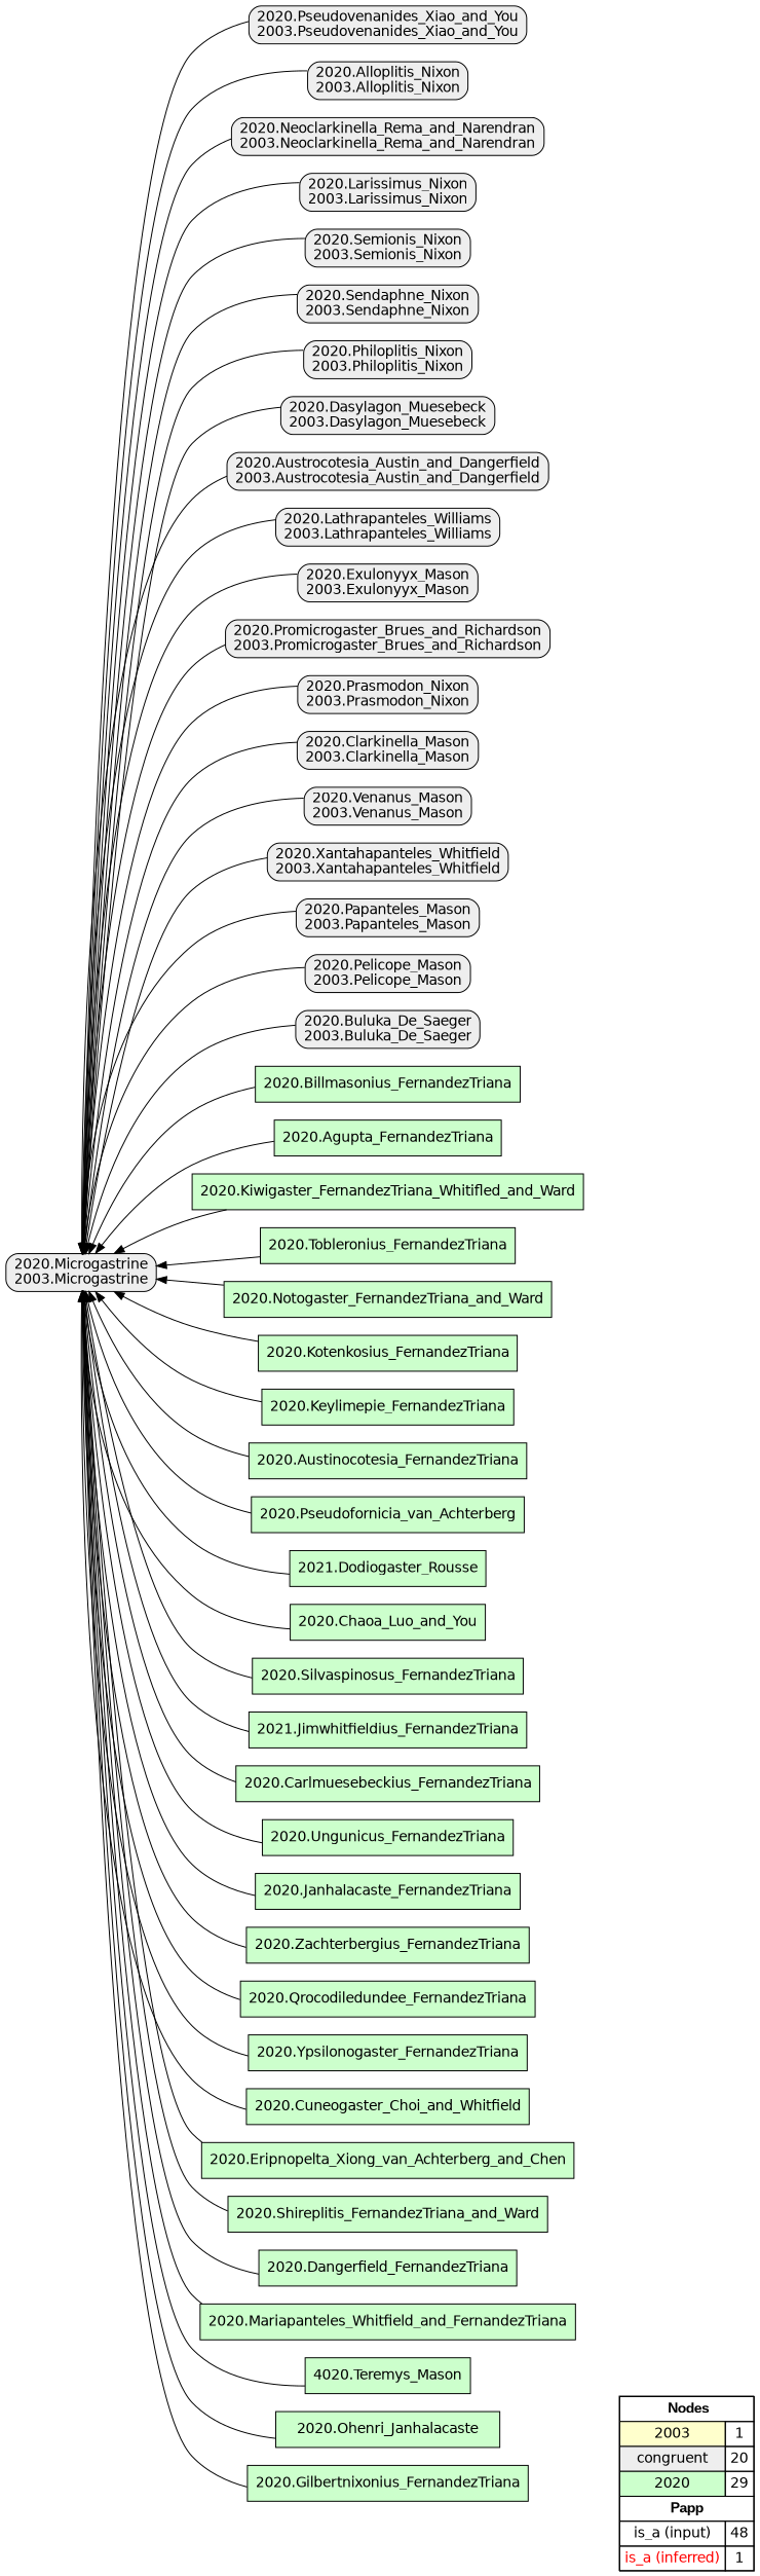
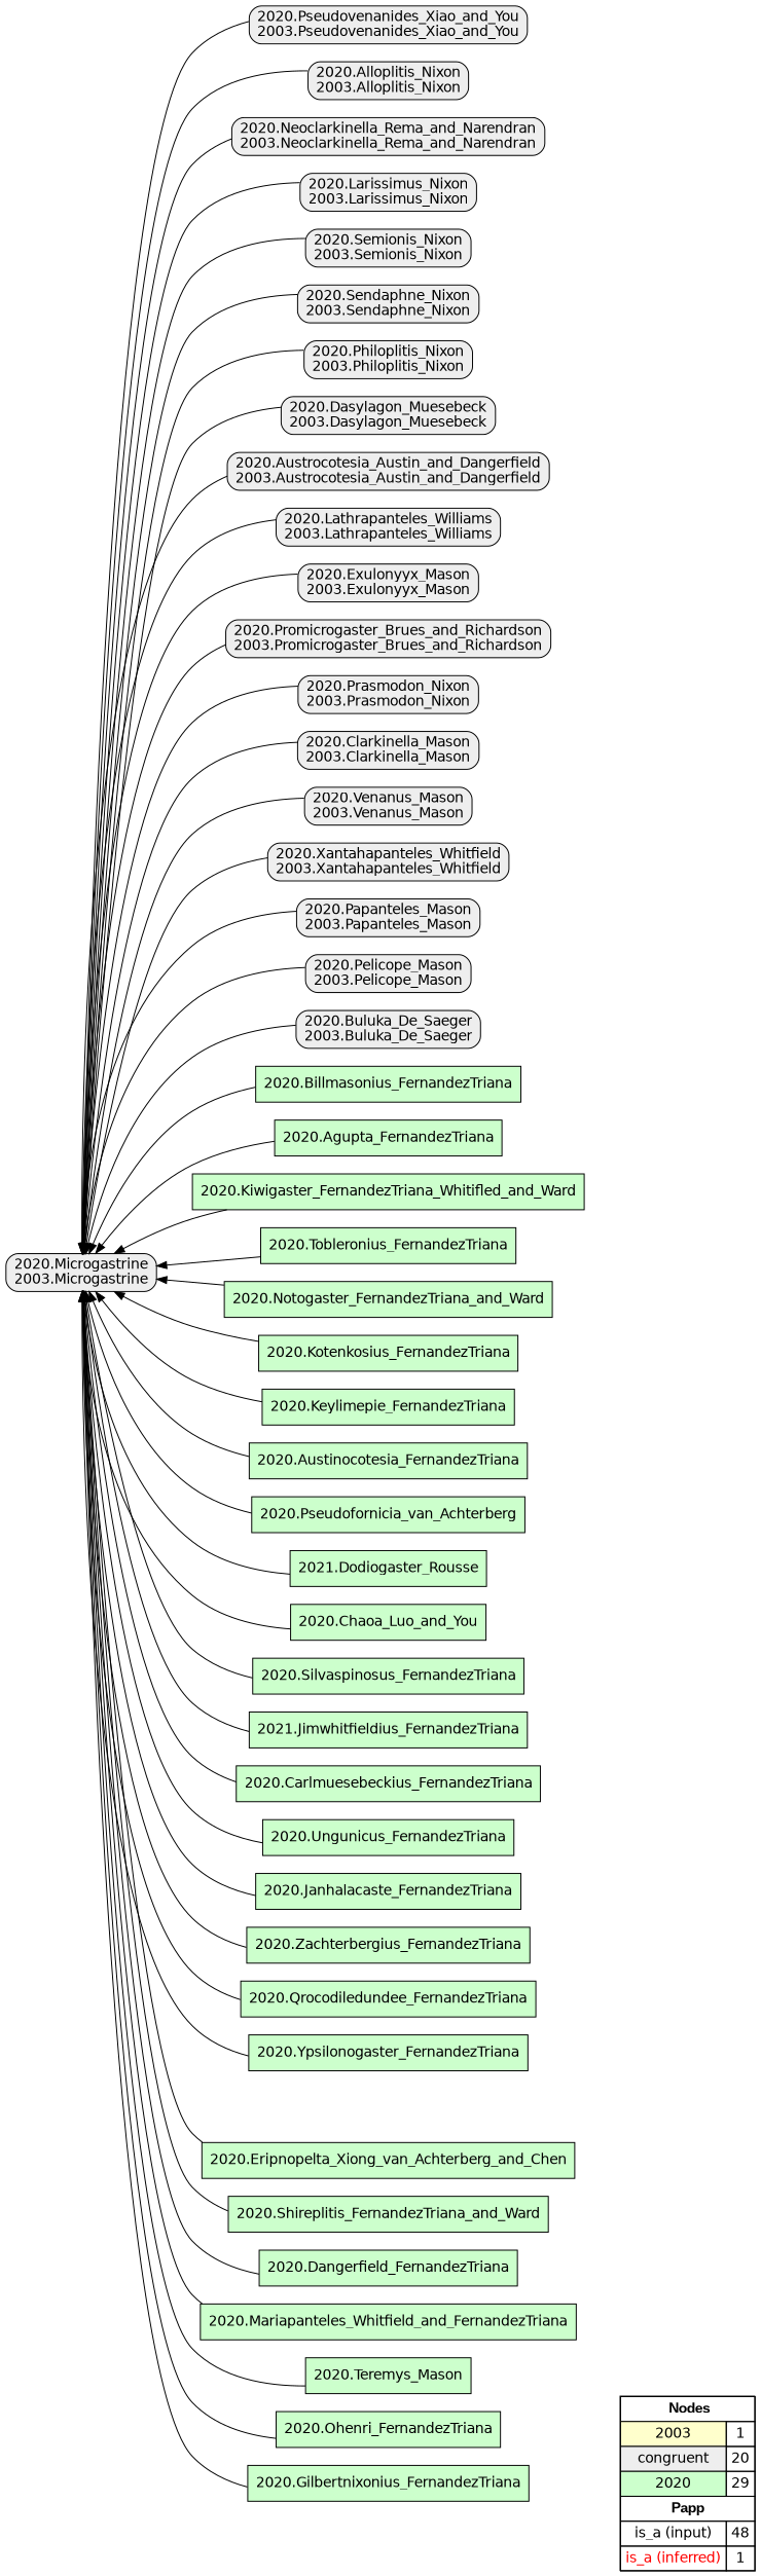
  digraph {
    rankdir=RL
    node [fillcolor="#CCFFCC" fontname=helvetica shape=box style=filled]
    edge [arrowhead=normal color="#000000" constraint=true penwidth=1 style=solid]
    n1 [fillcolor=white label=<   <TABLE BORDER="0" CELLBORDER="1" CELLSPACING="0" CELLPADDING="4">  <TR> <TD COLSPAN="2"><font face="Arial Black"> Nodes</font></TD> </TR>  <TR>   <TD bgcolor="#FFFFCC" fontname="helvetica">2003</TD>   <TD>1</TD>   </TR>  <TR>   <TD bgcolor="#EEEEEE" fontname="helvetica">congruent</TD>   <TD>20</TD>   </TR>  <TR>   <TD bgcolor="#CCFFCC" fontname="helvetica">2020</TD>   <TD>29</TD>   </TR>  <TR> <TD COLSPAN="2"><font face = "Arial Black"> Papp </font></TD> </TR>  <TR>   <TD><font color ="#000000">is_a (input)</font></TD><TD>48</TD> </TR> <TR>   <TD><font color ="#FF0000">is_a (inferred)</font></TD><TD>1</TD> </TR> </TABLE>   > margin=0]
    "2020.Microgastrine\n2003.Microgastrine" [fillcolor="#EEEEEE" style="filled,rounded"]
    "2020.Pseudovenanides_Xiao_and_You\n2003.Pseudovenanides_Xiao_and_You" [fillcolor="#EEEEEE" style="filled,rounded"]
    "2020.Alloplitis_Nixon\n2003.Alloplitis_Nixon" [fillcolor="#EEEEEE" style="filled,rounded"]
    "2020.Neoclarkinella_Rema_and_Narendran\n2003.Neoclarkinella_Rema_and_Narendran" [fillcolor="#EEEEEE" style="filled,rounded"]
    "2020.Larissimus_Nixon\n2003.Larissimus_Nixon" [fillcolor="#EEEEEE" style="filled,rounded"]
    "2020.Semionis_Nixon\n2003.Semionis_Nixon" [fillcolor="#EEEEEE" style="filled,rounded"]
    "2020.Sendaphne_Nixon\n2003.Sendaphne_Nixon" [fillcolor="#EEEEEE" style="filled,rounded"]
    "2020.Philoplitis_Nixon\n2003.Philoplitis_Nixon" [fillcolor="#EEEEEE" style="filled,rounded"]
    "2020.Dasylagon_Muesebeck\n2003.Dasylagon_Muesebeck" [fillcolor="#EEEEEE" style="filled,rounded"]
    "2020.Austrocotesia_Austin_and_Dangerfield\n2003.Austrocotesia_Austin_and_Dangerfield" [fillcolor="#EEEEEE" style="filled,rounded"]
    "2020.Lathrapanteles_Williams\n2003.Lathrapanteles_Williams" [fillcolor="#EEEEEE" style="filled,rounded"]
    "2020.Exulonyyx_Mason\n2003.Exulonyyx_Mason" [fillcolor="#EEEEEE" style="filled,rounded"]
    "2020.Promicrogaster_Brues_and_Richardson\n2003.Promicrogaster_Brues_and_Richardson" [fillcolor="#EEEEEE" style="filled,rounded"]
    "2020.Prasmodon_Nixon\n2003.Prasmodon_Nixon" [fillcolor="#EEEEEE" style="filled,rounded"]
    "2020.Clarkinella_Mason\n2003.Clarkinella_Mason" [fillcolor="#EEEEEE" style="filled,rounded"]
    "2020.Venanus_Mason\n2003.Venanus_Mason" [fillcolor="#EEEEEE" style="filled,rounded"]
    "2020.Xantahapanteles_Whitfield\n2003.Xantahapanteles_Whitfield" [fillcolor="#EEEEEE" style="filled,rounded"]
    "2020.Papanteles_Mason\n2003.Papanteles_Mason" [fillcolor="#EEEEEE" style="filled,rounded"]
    "2020.Pelicope_Mason\n2003.Pelicope_Mason" [fillcolor="#EEEEEE" style="filled,rounded"]
    "2020.Buluka_De_Saeger\n2003.Buluka_De_Saeger" [fillcolor="#EEEEEE" style="filled,rounded"]
    "2020.Billmasonius_FernandezTriana"
    "2020.Agupta_FernandezTriana"
    "2020.Kiwigaster_FernandezTriana_Whitifled_and_Ward"
    "2020.Tobleronius_FernandezTriana"
    "2020.Notogaster_FernandezTriana_and_Ward"
    "2020.Kotenkosius_FernandezTriana"
    "2020.Keylimepie_FernandezTriana"
    "2020.Austinocotesia_FernandezTriana"
    "2020.Pseudofornicia_van_Achterberg"
    n31 [label="2021.Dodiogaster_Rousse"]
    "2020.Chaoa_Luo_and_You"
    "2020.Silvaspinosus_FernandezTriana"
    n34 [label="2021.Jimwhitfieldius_FernandezTriana"]
    "2020.Carlmuesebeckius_FernandezTriana"
    "2020.Ungunicus_FernandezTriana"
    "2020.Janhalacaste_FernandezTriana"
    "2020.Zachterbergius_FernandezTriana"
    "2020.Qrocodiledundee_FernandezTriana"
    "2020.Ypsilonogaster_FernandezTriana"
-   "2020.Cuneogaster_Choi_and_Whitfield"
    "2020.Eripnopelta_Xiong_van_Achterberg_and_Chen"
    "2020.Shireplitis_FernandezTriana_and_Ward"
    n44 [label="2020.Dangerfield_FernandezTriana"]
    "2020.Mariapanteles_Whitfield_and_FernandezTriana"
-   "2020.Teremys_Mason" [label="4020.Teremys_Mason"]
-   "2020.Ohenri_FernandezTriana" [label="2020.Ohenri_Janhalacaste"]
+   "2020.Teremys_Mason"
+   "2020.Ohenri_FernandezTriana"
    "2020.Gilbertnixonius_FernandezTriana"
    subgraph sub_1 {
      rank=source
      n1
    }
    "2020.Pseudovenanides_Xiao_and_You\n2003.Pseudovenanides_Xiao_and_You" -> "2020.Microgastrine\n2003.Microgastrine"
    "2020.Alloplitis_Nixon\n2003.Alloplitis_Nixon" -> "2020.Microgastrine\n2003.Microgastrine"
    "2020.Neoclarkinella_Rema_and_Narendran\n2003.Neoclarkinella_Rema_and_Narendran" -> "2020.Microgastrine\n2003.Microgastrine"
    "2020.Larissimus_Nixon\n2003.Larissimus_Nixon" -> "2020.Microgastrine\n2003.Microgastrine"
    "2020.Semionis_Nixon\n2003.Semionis_Nixon" -> "2020.Microgastrine\n2003.Microgastrine"
    "2020.Sendaphne_Nixon\n2003.Sendaphne_Nixon" -> "2020.Microgastrine\n2003.Microgastrine"
    "2020.Philoplitis_Nixon\n2003.Philoplitis_Nixon" -> "2020.Microgastrine\n2003.Microgastrine"
    "2020.Dasylagon_Muesebeck\n2003.Dasylagon_Muesebeck" -> "2020.Microgastrine\n2003.Microgastrine"
    "2020.Austrocotesia_Austin_and_Dangerfield\n2003.Austrocotesia_Austin_and_Dangerfield" -> "2020.Microgastrine\n2003.Microgastrine"
    "2020.Lathrapanteles_Williams\n2003.Lathrapanteles_Williams" -> "2020.Microgastrine\n2003.Microgastrine"
    "2020.Exulonyyx_Mason\n2003.Exulonyyx_Mason" -> "2020.Microgastrine\n2003.Microgastrine"
    "2020.Promicrogaster_Brues_and_Richardson\n2003.Promicrogaster_Brues_and_Richardson" -> "2020.Microgastrine\n2003.Microgastrine"
    "2020.Prasmodon_Nixon\n2003.Prasmodon_Nixon" -> "2020.Microgastrine\n2003.Microgastrine"
    "2020.Clarkinella_Mason\n2003.Clarkinella_Mason" -> "2020.Microgastrine\n2003.Microgastrine"
    "2020.Venanus_Mason\n2003.Venanus_Mason" -> "2020.Microgastrine\n2003.Microgastrine"
    "2020.Xantahapanteles_Whitfield\n2003.Xantahapanteles_Whitfield" -> "2020.Microgastrine\n2003.Microgastrine"
    "2020.Papanteles_Mason\n2003.Papanteles_Mason" -> "2020.Microgastrine\n2003.Microgastrine"
    "2020.Pelicope_Mason\n2003.Pelicope_Mason" -> "2020.Microgastrine\n2003.Microgastrine"
    "2020.Buluka_De_Saeger\n2003.Buluka_De_Saeger" -> "2020.Microgastrine\n2003.Microgastrine"
    "2020.Billmasonius_FernandezTriana" -> "2020.Microgastrine\n2003.Microgastrine"
    "2020.Agupta_FernandezTriana" -> "2020.Microgastrine\n2003.Microgastrine"
    "2020.Kiwigaster_FernandezTriana_Whitifled_and_Ward" -> "2020.Microgastrine\n2003.Microgastrine"
    "2020.Tobleronius_FernandezTriana" -> "2020.Microgastrine\n2003.Microgastrine"
    "2020.Notogaster_FernandezTriana_and_Ward" -> "2020.Microgastrine\n2003.Microgastrine"
    "2020.Kotenkosius_FernandezTriana" -> "2020.Microgastrine\n2003.Microgastrine"
    "2020.Keylimepie_FernandezTriana" -> "2020.Microgastrine\n2003.Microgastrine"
    "2020.Austinocotesia_FernandezTriana" -> "2020.Microgastrine\n2003.Microgastrine"
    "2020.Pseudofornicia_van_Achterberg" -> "2020.Microgastrine\n2003.Microgastrine"
    n31 -> "2020.Microgastrine\n2003.Microgastrine"
    "2020.Chaoa_Luo_and_You" -> "2020.Microgastrine\n2003.Microgastrine"
    "2020.Silvaspinosus_FernandezTriana" -> "2020.Microgastrine\n2003.Microgastrine"
    n34 -> "2020.Microgastrine\n2003.Microgastrine"
    "2020.Carlmuesebeckius_FernandezTriana" -> "2020.Microgastrine\n2003.Microgastrine"
    "2020.Ungunicus_FernandezTriana" -> "2020.Microgastrine\n2003.Microgastrine"
    "2020.Janhalacaste_FernandezTriana" -> "2020.Microgastrine\n2003.Microgastrine"
    "2020.Zachterbergius_FernandezTriana" -> "2020.Microgastrine\n2003.Microgastrine"
    "2020.Qrocodiledundee_FernandezTriana" -> "2020.Microgastrine\n2003.Microgastrine"
    "2020.Ypsilonogaster_FernandezTriana" -> "2020.Microgastrine\n2003.Microgastrine"
-   "2020.Cuneogaster_Choi_and_Whitfield" -> "2020.Microgastrine\n2003.Microgastrine"
    "2020.Eripnopelta_Xiong_van_Achterberg_and_Chen" -> "2020.Microgastrine\n2003.Microgastrine"
    "2020.Shireplitis_FernandezTriana_and_Ward" -> "2020.Microgastrine\n2003.Microgastrine"
    n44 -> "2020.Microgastrine\n2003.Microgastrine"
    "2020.Mariapanteles_Whitfield_and_FernandezTriana" -> "2020.Microgastrine\n2003.Microgastrine"
    "2020.Teremys_Mason" -> "2020.Microgastrine\n2003.Microgastrine"
    "2020.Ohenri_FernandezTriana" -> "2020.Microgastrine\n2003.Microgastrine"
    "2020.Gilbertnixonius_FernandezTriana" -> "2020.Microgastrine\n2003.Microgastrine"
  }
